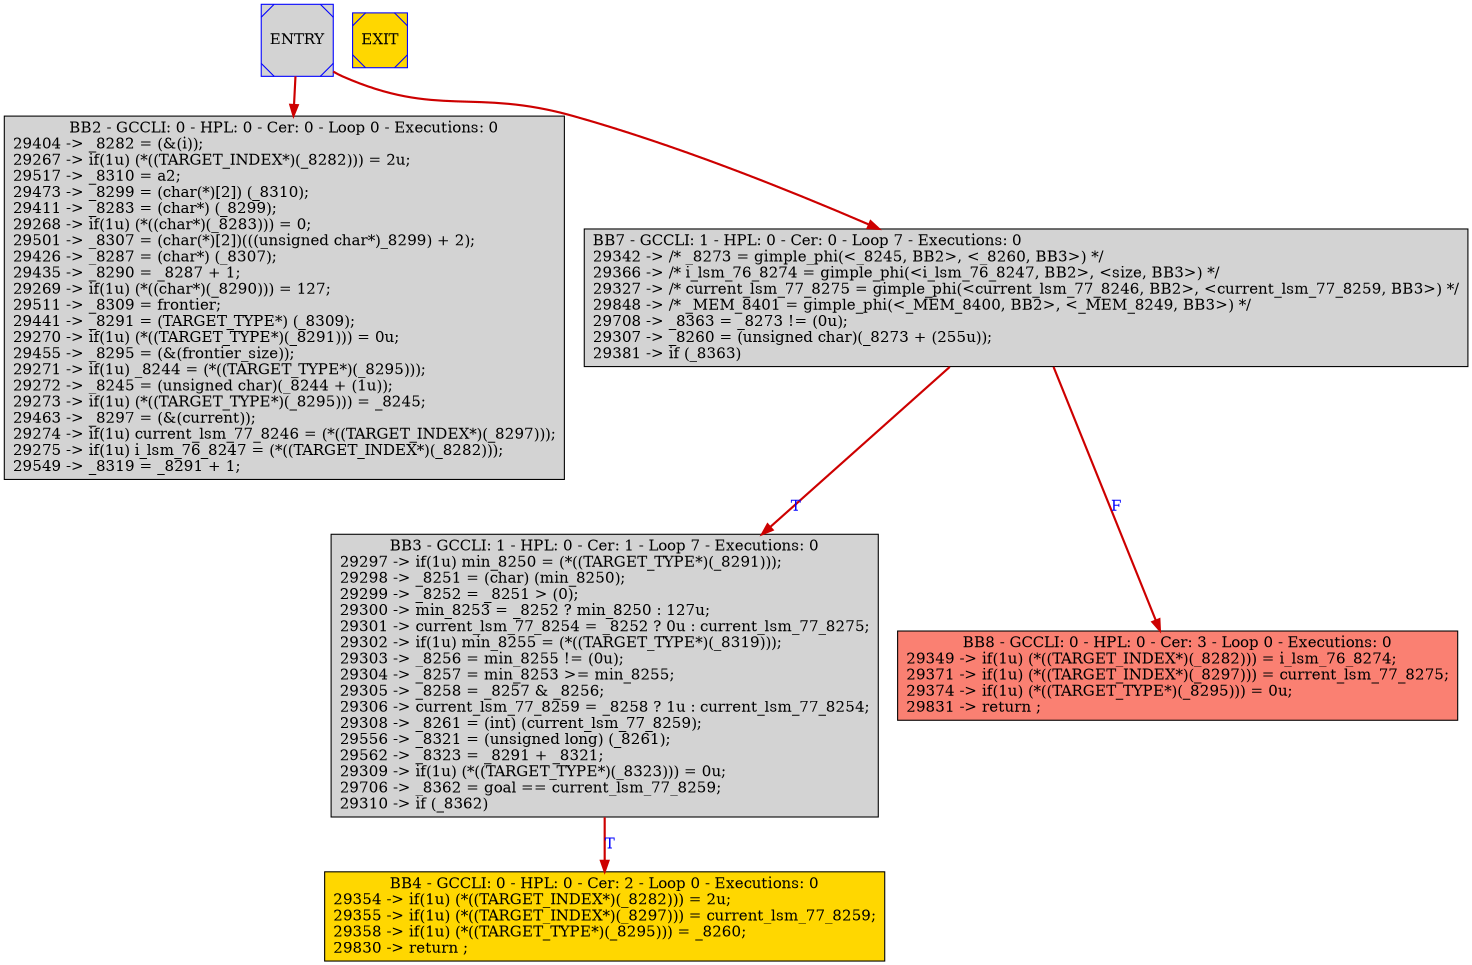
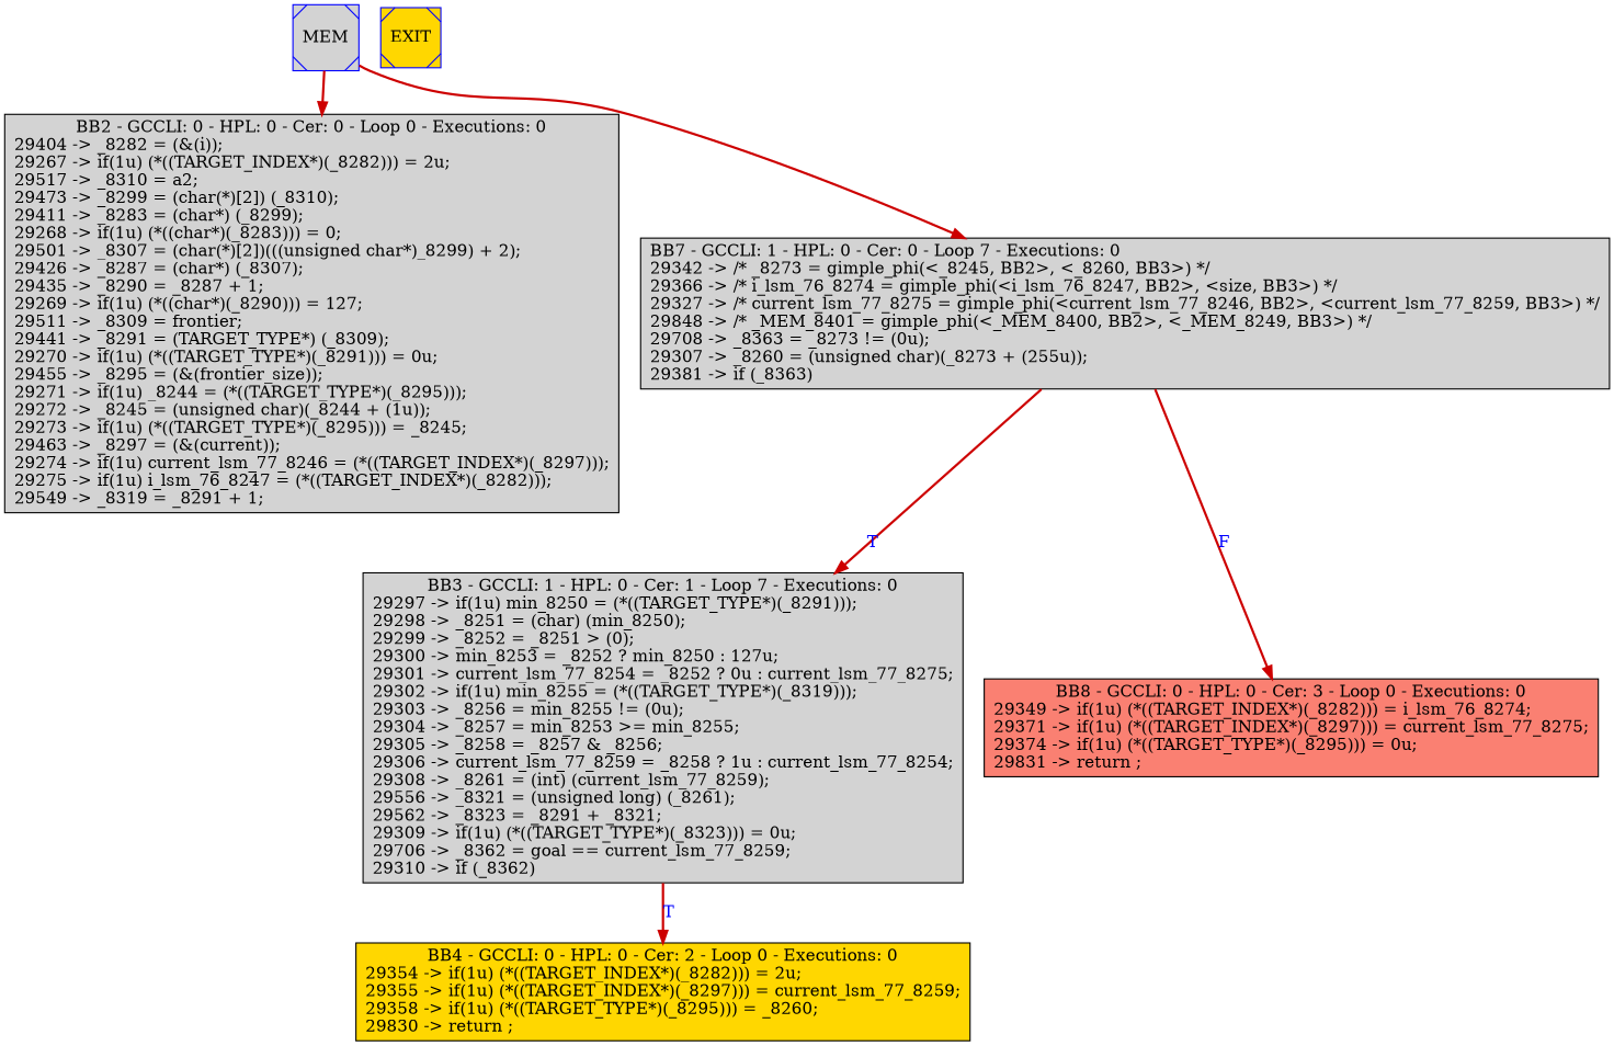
  digraph {
    node [shape=box style=filled fillcolor=lightgrey]
    edge [color=red3 fontcolor=blue style=bold]
-   n1 [color=blue label=ENTRY shape=Msquare]
+   n1 [color=blue label=MEM shape=Msquare]
    n2 [label="BB2 - GCCLI: 0 - HPL: 0 - Cer: 0 - Loop 0 - Executions: 0\n29404 -> _8282 = (&(i));\l29267 -> if(1u) (*((TARGET_INDEX*)(_8282))) = 2u;\l29517 -> _8310 = a2;\l29473 -> _8299 = (char(*)[2]) (_8310);\l29411 -> _8283 = (char*) (_8299);\l29268 -> if(1u) (*((char*)(_8283))) = 0;\l29501 -> _8307 = (char(*)[2])(((unsigned char*)_8299) + 2);\l29426 -> _8287 = (char*) (_8307);\l29435 -> _8290 = _8287 + 1;\l29269 -> if(1u) (*((char*)(_8290))) = 127;\l29511 -> _8309 = frontier;\l29441 -> _8291 = (TARGET_TYPE*) (_8309);\l29270 -> if(1u) (*((TARGET_TYPE*)(_8291))) = 0u;\l29455 -> _8295 = (&(frontier_size));\l29271 -> if(1u) _8244 = (*((TARGET_TYPE*)(_8295)));\l29272 -> _8245 = (unsigned char)(_8244 + (1u));\l29273 -> if(1u) (*((TARGET_TYPE*)(_8295))) = _8245;\l29463 -> _8297 = (&(current));\l29274 -> if(1u) current_lsm_77_8246 = (*((TARGET_INDEX*)(_8297)));\l29275 -> if(1u) i_lsm_76_8247 = (*((TARGET_INDEX*)(_8282)));\l29549 -> _8319 = _8291 + 1;\l"]
    n3 [label="BB7 - GCCLI: 1 - HPL: 0 - Cer: 0 - Loop 7 - Executions: 0\l29342 -> /* _8273 = gimple_phi(<_8245, BB2>, <_8260, BB3>) */\l29366 -> /* i_lsm_76_8274 = gimple_phi(<i_lsm_76_8247, BB2>, <size, BB3>) */\l29327 -> /* current_lsm_77_8275 = gimple_phi(<current_lsm_77_8246, BB2>, <current_lsm_77_8259, BB3>) */\l29848 -> /* _MEM_8401 = gimple_phi(<_MEM_8400, BB2>, <_MEM_8249, BB3>) */\l29708 -> _8363 = _8273 != (0u);\l29307 -> _8260 = (unsigned char)(_8273 + (255u));\l29381 -> if (_8363)\l"]
    n4 [color=blue label=EXIT shape=Msquare fillcolor=gold]
    n5 [label="BB3 - GCCLI: 1 - HPL: 0 - Cer: 1 - Loop 7 - Executions: 0\n29297 -> if(1u) min_8250 = (*((TARGET_TYPE*)(_8291)));\l29298 -> _8251 = (char) (min_8250);\l29299 -> _8252 = _8251 > (0);\l29300 -> min_8253 = _8252 ? min_8250 : 127u;\l29301 -> current_lsm_77_8254 = _8252 ? 0u : current_lsm_77_8275;\l29302 -> if(1u) min_8255 = (*((TARGET_TYPE*)(_8319)));\l29303 -> _8256 = min_8255 != (0u);\l29304 -> _8257 = min_8253 >= min_8255;\l29305 -> _8258 = _8257 & _8256;\l29306 -> current_lsm_77_8259 = _8258 ? 1u : current_lsm_77_8254;\l29308 -> _8261 = (int) (current_lsm_77_8259);\l29556 -> _8321 = (unsigned long) (_8261);\l29562 -> _8323 = _8291 + _8321;\l29309 -> if(1u) (*((TARGET_TYPE*)(_8323))) = 0u;\l29706 -> _8362 = goal == current_lsm_77_8259;\l29310 -> if (_8362)\l"]
    n6 [label="BB4 - GCCLI: 0 - HPL: 0 - Cer: 2 - Loop 0 - Executions: 0\n29354 -> if(1u) (*((TARGET_INDEX*)(_8282))) = 2u;\l29355 -> if(1u) (*((TARGET_INDEX*)(_8297))) = current_lsm_77_8259;\l29358 -> if(1u) (*((TARGET_TYPE*)(_8295))) = _8260;\l29830 -> return ;\l" fillcolor=gold]
    n7 [label="BB8 - GCCLI: 0 - HPL: 0 - Cer: 3 - Loop 0 - Executions: 0\n29349 -> if(1u) (*((TARGET_INDEX*)(_8282))) = i_lsm_76_8274;\l29371 -> if(1u) (*((TARGET_INDEX*)(_8297))) = current_lsm_77_8275;\l29374 -> if(1u) (*((TARGET_TYPE*)(_8295))) = 0u;\l29831 -> return ;\l" fillcolor=salmon]
    n1 -> n2
    n1 -> n3
    n3 -> n5 [label=T]
    n3 -> n7 [label=F]
    n5 -> n6 [label=T]
  }
